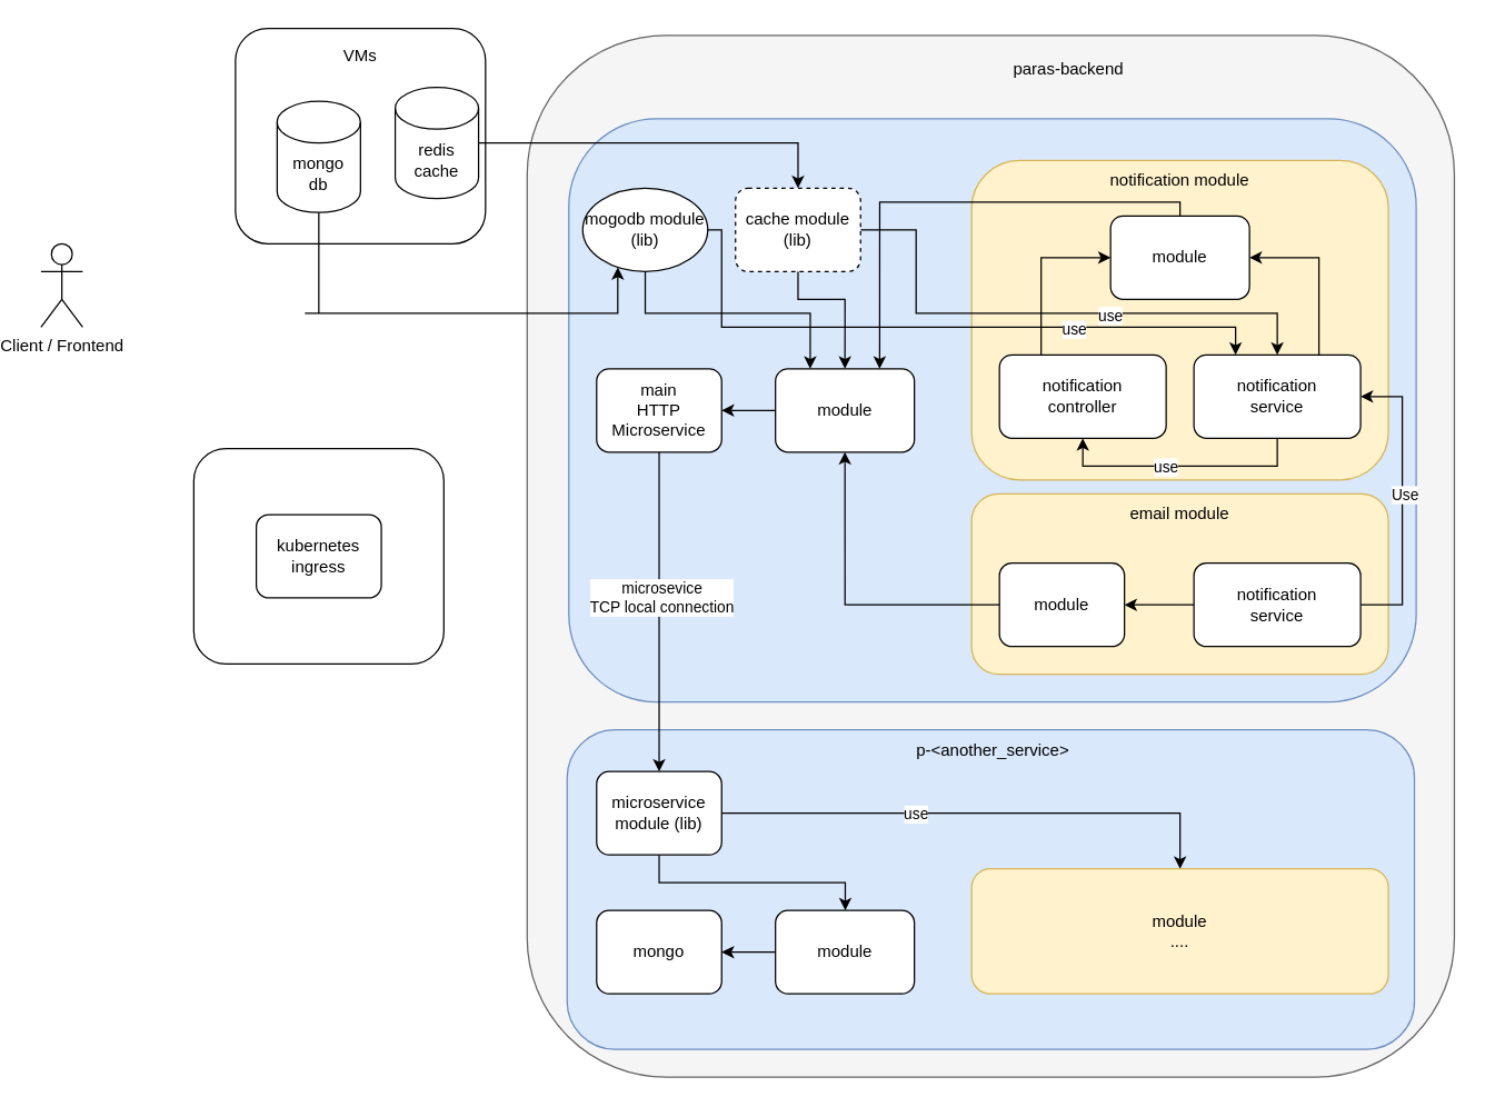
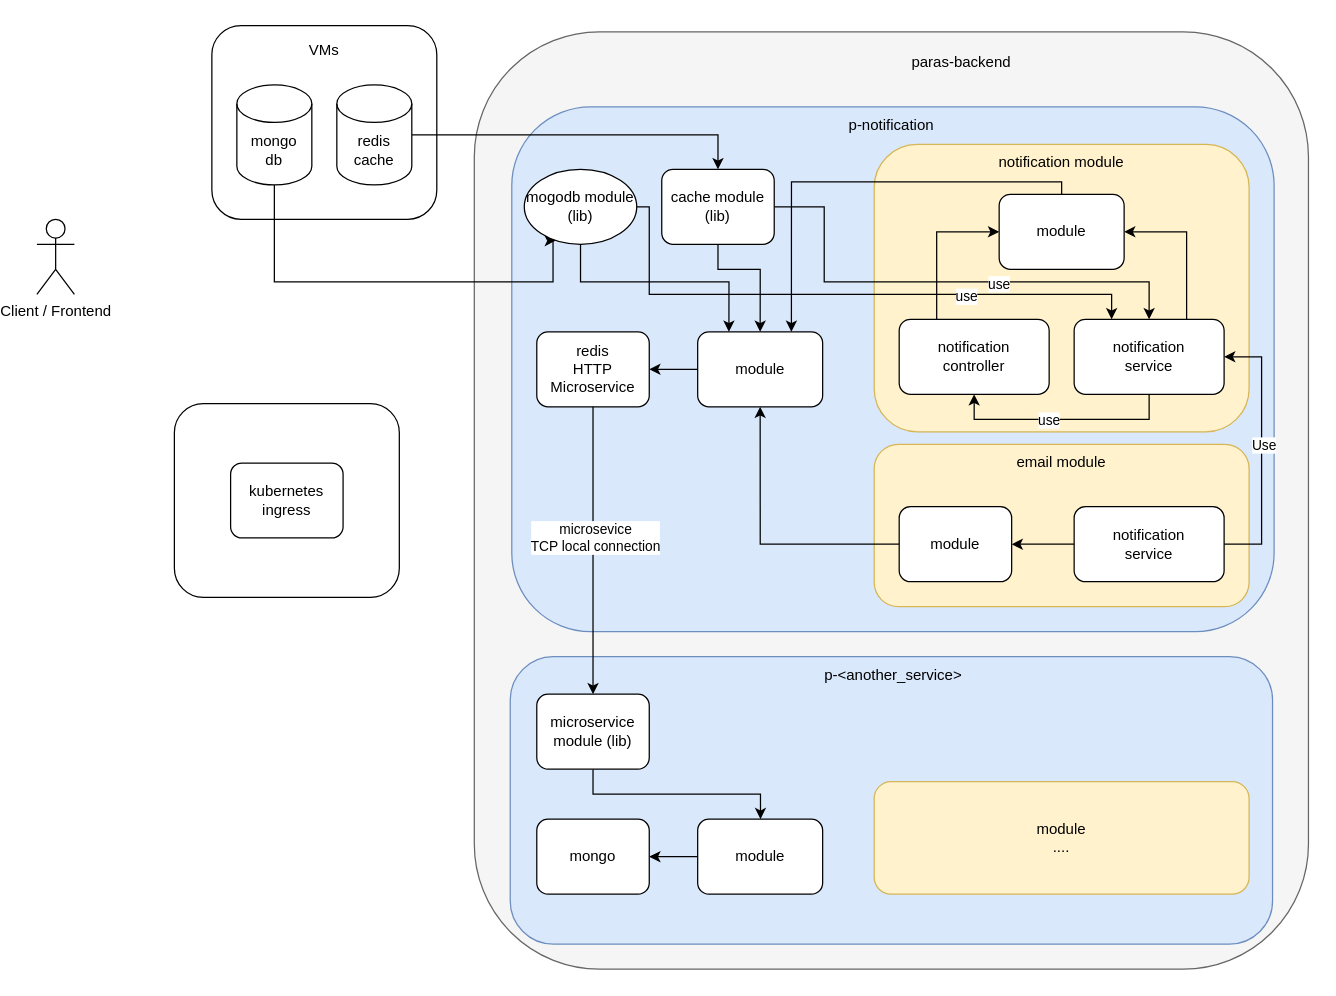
  <mxCell id="0" />
  <mxCell id="1" parent="0" />
  <mxCell id="2" value="" style="rounded=1;whiteSpace=wrap;html=1;" vertex="1" parent="1"><mxGeometry x="160" y="20" width="180" height="155" as="geometry" /></mxCell>
  <mxCell id="3" value="" style="rounded=1;whiteSpace=wrap;html=1;fillColor=#f5f5f5;fontColor=#333333;strokeColor=#666666;" vertex="1" parent="1"><mxGeometry x="370" y="25" width="667.5" height="750" as="geometry" /></mxCell>
  <mxCell id="4" value="" style="rounded=1;whiteSpace=wrap;html=1;fillColor=#dae8fc;strokeColor=#6c8ebf;" vertex="1" parent="1"><mxGeometry x="400" y="85" width="610" height="420" as="geometry" /></mxCell>
  <mxCell id="5" value="Client / Frontend" style="shape=umlActor;verticalLabelPosition=bottom;verticalAlign=top;html=1;outlineConnect=0;" vertex="1" parent="1"><mxGeometry x="20" y="175" width="30" height="60" as="geometry" /></mxCell>
  <mxCell id="6" style="edgeStyle=orthogonalEdgeStyle;rounded=0;orthogonalLoop=1;jettySize=auto;html=1;exitX=0;exitY=0.5;exitDx=0;exitDy=0;" edge="1" parent="1" source="7" target="32"><mxGeometry relative="1" as="geometry" /></mxCell>
  <mxCell id="7" value="module" style="rounded=1;whiteSpace=wrap;html=1;" vertex="1" parent="1"><mxGeometry x="548.75" y="265" width="100" height="60" as="geometry" /></mxCell>
  <mxCell id="8" style="edgeStyle=orthogonalEdgeStyle;rounded=0;orthogonalLoop=1;jettySize=auto;html=1;exitX=0.5;exitY=1;exitDx=0;exitDy=0;exitPerimeter=0;entryX=0.25;entryY=1;entryDx=0;entryDy=0;" edge="1" parent="1" source="9" target="35"><mxGeometry relative="1" as="geometry"><Array as="points"><mxPoint x="210" y="225" /><mxPoint x="433" y="225" /></Array></mxGeometry></mxCell>
- <mxCell id="9" value="mongo&lt;br&gt;db" style="shape=cylinder3;whiteSpace=wrap;html=1;boundedLbl=1;backgroundOutline=1;size=15;" vertex="1" parent="1"><mxGeometry x="190" y="72.5" width="60" height="80" as="geometry" /></mxCell>
+ <mxCell id="9" value="mongo&lt;br&gt;db" style="shape=cylinder3;whiteSpace=wrap;html=1;boundedLbl=1;backgroundOutline=1;size=15;" vertex="1" parent="1"><mxGeometry x="180" y="67.5" width="60" height="80" as="geometry" /></mxCell>
  <mxCell id="10" value="" style="rounded=1;whiteSpace=wrap;html=1;fillColor=#fff2cc;strokeColor=#d6b656;" vertex="1" parent="1"><mxGeometry x="690" y="115" width="300" height="230" as="geometry" /></mxCell>
  <mxCell id="11" style="edgeStyle=orthogonalEdgeStyle;rounded=0;orthogonalLoop=1;jettySize=auto;html=1;exitX=0.25;exitY=0;exitDx=0;exitDy=0;entryX=0;entryY=0.5;entryDx=0;entryDy=0;" edge="1" parent="1" source="12" target="18"><mxGeometry relative="1" as="geometry" /></mxCell>
  <mxCell id="12" value="notification&lt;br&gt;controller" style="rounded=1;whiteSpace=wrap;html=1;" vertex="1" parent="1"><mxGeometry x="710" y="255" width="120" height="60" as="geometry" /></mxCell>
  <mxCell id="13" style="edgeStyle=orthogonalEdgeStyle;rounded=0;orthogonalLoop=1;jettySize=auto;html=1;exitX=0.75;exitY=0;exitDx=0;exitDy=0;entryX=1;entryY=0.5;entryDx=0;entryDy=0;" edge="1" parent="1" source="16" target="18"><mxGeometry relative="1" as="geometry" /></mxCell>
  <mxCell id="14" style="edgeStyle=orthogonalEdgeStyle;rounded=0;orthogonalLoop=1;jettySize=auto;html=1;exitX=0.5;exitY=1;exitDx=0;exitDy=0;entryX=0.5;entryY=1;entryDx=0;entryDy=0;" edge="1" parent="1" source="16" target="12"><mxGeometry relative="1" as="geometry"><Array as="points"><mxPoint x="910" y="335" /><mxPoint x="770" y="335" /></Array></mxGeometry></mxCell>
  <mxCell id="15" value="use" style="edgeLabel;html=1;align=center;verticalAlign=middle;resizable=0;points=[];" vertex="1" connectable="0" parent="14"><mxGeometry x="0.096" y="-3" relative="1" as="geometry"><mxPoint x="-2" y="3" as="offset" /></mxGeometry></mxCell>
  <mxCell id="16" value="notification&lt;br&gt;service" style="rounded=1;whiteSpace=wrap;html=1;" vertex="1" parent="1"><mxGeometry x="850" y="255" width="120" height="60" as="geometry" /></mxCell>
  <mxCell id="17" style="edgeStyle=orthogonalEdgeStyle;rounded=0;orthogonalLoop=1;jettySize=auto;html=1;exitX=0.5;exitY=0;exitDx=0;exitDy=0;entryX=0.75;entryY=0;entryDx=0;entryDy=0;" edge="1" parent="1" source="18" target="7"><mxGeometry relative="1" as="geometry"><Array as="points"><mxPoint x="840" y="145" /><mxPoint x="624" y="145" /></Array></mxGeometry></mxCell>
  <mxCell id="18" value="module" style="rounded=1;whiteSpace=wrap;html=1;" vertex="1" parent="1"><mxGeometry x="790" y="155" width="100" height="60" as="geometry" /></mxCell>
  <mxCell id="19" value="notification module" style="text;html=1;strokeColor=none;fillColor=none;align=center;verticalAlign=middle;whiteSpace=wrap;rounded=0;" vertex="1" parent="1"><mxGeometry x="785" y="115" width="110" height="30" as="geometry" /></mxCell>
+ <mxCell id="20" value="p-notification" style="text;html=1;strokeColor=none;fillColor=none;align=center;verticalAlign=middle;whiteSpace=wrap;rounded=0;" vertex="1" parent="1"><mxGeometry x="648.75" y="85" width="110" height="30" as="geometry" /></mxCell>
  <mxCell id="21" value="" style="rounded=1;whiteSpace=wrap;html=1;fillColor=#fff2cc;strokeColor=#d6b656;" vertex="1" parent="1"><mxGeometry x="690" y="355" width="300" height="130" as="geometry" /></mxCell>
  <mxCell id="22" style="edgeStyle=orthogonalEdgeStyle;rounded=0;orthogonalLoop=1;jettySize=auto;html=1;exitX=0;exitY=0.5;exitDx=0;exitDy=0;entryX=1;entryY=0.5;entryDx=0;entryDy=0;" edge="1" parent="1" source="24" target="26"><mxGeometry relative="1" as="geometry" /></mxCell>
  <mxCell id="23" style="edgeStyle=orthogonalEdgeStyle;rounded=0;orthogonalLoop=1;jettySize=auto;html=1;exitX=1;exitY=0.5;exitDx=0;exitDy=0;entryX=1;entryY=0.5;entryDx=0;entryDy=0;" edge="1" parent="1" source="24" target="16"><mxGeometry relative="1" as="geometry"><Array as="points"><mxPoint x="1000" y="435" /><mxPoint x="1000" y="285" /></Array></mxGeometry></mxCell>
  <mxCell id="24" value="notification&lt;br&gt;service" style="rounded=1;whiteSpace=wrap;html=1;" vertex="1" parent="1"><mxGeometry x="850" y="405" width="120" height="60" as="geometry" /></mxCell>
  <mxCell id="25" style="edgeStyle=orthogonalEdgeStyle;rounded=0;orthogonalLoop=1;jettySize=auto;html=1;exitX=0;exitY=0.5;exitDx=0;exitDy=0;entryX=0.5;entryY=1;entryDx=0;entryDy=0;" edge="1" parent="1" source="26" target="7"><mxGeometry relative="1" as="geometry" /></mxCell>
  <mxCell id="26" value="module" style="rounded=1;whiteSpace=wrap;html=1;" vertex="1" parent="1"><mxGeometry x="710" y="405" width="90" height="60" as="geometry" /></mxCell>
  <mxCell id="27" value="email module" style="text;html=1;strokeColor=none;fillColor=none;align=center;verticalAlign=middle;whiteSpace=wrap;rounded=0;" vertex="1" parent="1"><mxGeometry x="785" y="355" width="110" height="30" as="geometry" /></mxCell>
  <mxCell id="28" value="paras-backend" style="text;html=1;strokeColor=none;fillColor=none;align=center;verticalAlign=middle;whiteSpace=wrap;rounded=0;" vertex="1" parent="1"><mxGeometry x="705" y="35" width="110" height="30" as="geometry" /></mxCell>
  <mxCell id="29" value="VMs" style="text;html=1;strokeColor=none;fillColor=none;align=center;verticalAlign=middle;whiteSpace=wrap;rounded=0;" vertex="1" parent="1"><mxGeometry x="195" y="25" width="110" height="30" as="geometry" /></mxCell>
  <mxCell id="30" style="edgeStyle=orthogonalEdgeStyle;rounded=0;orthogonalLoop=1;jettySize=auto;html=1;exitX=1;exitY=0.5;exitDx=0;exitDy=0;exitPerimeter=0;entryX=0.5;entryY=0;entryDx=0;entryDy=0;" edge="1" parent="1" source="31" target="38"><mxGeometry relative="1" as="geometry" /></mxCell>
- <mxCell id="31" value="redis&lt;br&gt;cache" style="shape=cylinder3;whiteSpace=wrap;html=1;boundedLbl=1;backgroundOutline=1;size=15;" vertex="1" parent="1"><mxGeometry x="275" y="62.5" width="60" height="80" as="geometry" /></mxCell>
- <mxCell id="32" value="main&lt;br&gt;HTTP&lt;br&gt;Microservice" style="rounded=1;whiteSpace=wrap;html=1;" vertex="1" parent="1"><mxGeometry x="420" y="265" width="90" height="60" as="geometry" /></mxCell>
+ <mxCell id="31" value="redis&lt;br&gt;cache" style="shape=cylinder3;whiteSpace=wrap;html=1;boundedLbl=1;backgroundOutline=1;size=15;" vertex="1" parent="1"><mxGeometry x="260" y="67.5" width="60" height="80" as="geometry" /></mxCell>
+ <mxCell id="32" value="redis&lt;br&gt;HTTP&lt;br&gt;Microservice" style="rounded=1;whiteSpace=wrap;html=1;" vertex="1" parent="1"><mxGeometry x="420" y="265" width="90" height="60" as="geometry" /></mxCell>
  <mxCell id="33" style="edgeStyle=orthogonalEdgeStyle;rounded=0;orthogonalLoop=1;jettySize=auto;html=1;exitX=0.5;exitY=1;exitDx=0;exitDy=0;entryX=0.25;entryY=0;entryDx=0;entryDy=0;" edge="1" parent="1" source="35" target="7"><mxGeometry relative="1" as="geometry"><Array as="points"><mxPoint x="455" y="225" /><mxPoint x="574" y="225" /></Array></mxGeometry></mxCell>
  <mxCell id="34" style="edgeStyle=orthogonalEdgeStyle;rounded=0;orthogonalLoop=1;jettySize=auto;html=1;exitX=1;exitY=0.5;exitDx=0;exitDy=0;entryX=0.25;entryY=0;entryDx=0;entryDy=0;" edge="1" parent="1" source="35" target="16"><mxGeometry relative="1" as="geometry"><Array as="points"><mxPoint x="510" y="165" /><mxPoint x="510" y="235" /><mxPoint x="880" y="235" /></Array></mxGeometry></mxCell>
  <mxCell id="35" value="mogodb module (lib)" style="ellipse;whiteSpace=wrap;html=1;" vertex="1" parent="1"><mxGeometry x="410" y="135" width="90" height="60" as="geometry" /></mxCell>
  <mxCell id="36" style="edgeStyle=orthogonalEdgeStyle;rounded=0;orthogonalLoop=1;jettySize=auto;html=1;exitX=0.5;exitY=1;exitDx=0;exitDy=0;entryX=0.5;entryY=0;entryDx=0;entryDy=0;" edge="1" parent="1" source="38" target="7"><mxGeometry relative="1" as="geometry"><Array as="points"><mxPoint x="565" y="215" /><mxPoint x="599" y="215" /></Array></mxGeometry></mxCell>
  <mxCell id="37" style="edgeStyle=orthogonalEdgeStyle;rounded=0;orthogonalLoop=1;jettySize=auto;html=1;exitX=1;exitY=0.5;exitDx=0;exitDy=0;entryX=0.5;entryY=0;entryDx=0;entryDy=0;" edge="1" parent="1" source="38" target="16"><mxGeometry relative="1" as="geometry"><Array as="points"><mxPoint x="650" y="165" /><mxPoint x="650" y="225" /><mxPoint x="910" y="225" /></Array></mxGeometry></mxCell>
- <mxCell id="38" value="cache module&lt;br&gt;(lib)" style="rounded=1;whiteSpace=wrap;html=1;dashed=1;" vertex="1" parent="1"><mxGeometry x="520" y="135" width="90" height="60" as="geometry" /></mxCell>
+ <mxCell id="38" value="cache module&lt;br&gt;(lib)" style="rounded=1;whiteSpace=wrap;html=1;" vertex="1" parent="1"><mxGeometry x="520" y="135" width="90" height="60" as="geometry" /></mxCell>
  <mxCell id="39" value="" style="rounded=1;whiteSpace=wrap;html=1;fillColor=#dae8fc;strokeColor=#6c8ebf;" vertex="1" parent="1"><mxGeometry x="398.75" y="525" width="610" height="230" as="geometry" /></mxCell>
  <mxCell id="40" value="p-&amp;lt;another_service&amp;gt;" style="text;html=1;strokeColor=none;fillColor=none;align=center;verticalAlign=middle;whiteSpace=wrap;rounded=0;" vertex="1" parent="1"><mxGeometry x="635.62" y="525" width="138.75" height="30" as="geometry" /></mxCell>
  <mxCell id="41" value="mongo" style="rounded=1;whiteSpace=wrap;html=1;" vertex="1" parent="1"><mxGeometry x="420" y="655" width="90" height="60" as="geometry" /></mxCell>
  <mxCell id="42" value="" style="rounded=1;whiteSpace=wrap;html=1;" vertex="1" parent="1"><mxGeometry x="130" y="322.5" width="180" height="155" as="geometry" /></mxCell>
  <mxCell id="43" value="kubernetes&lt;br&gt;ingress" style="rounded=1;whiteSpace=wrap;html=1;" vertex="1" parent="1"><mxGeometry x="175" y="370" width="90" height="60" as="geometry" /></mxCell>
  <mxCell id="44" value="Use" style="edgeLabel;html=1;align=center;verticalAlign=middle;resizable=0;points=[];" vertex="1" connectable="0" parent="1"><mxGeometry x="999.998" y="355" as="geometry"><mxPoint x="2" as="offset" /></mxGeometry></mxCell>
  <mxCell id="45" value="use" style="edgeLabel;html=1;align=center;verticalAlign=middle;resizable=0;points=[];" vertex="1" connectable="0" parent="1"><mxGeometry x="758.748" y="265" as="geometry"><mxPoint x="5" y="-29" as="offset" /></mxGeometry></mxCell>
  <mxCell id="46" value="use" style="edgeLabel;html=1;align=center;verticalAlign=middle;resizable=0;points=[];" vertex="1" connectable="0" parent="1"><mxGeometry x="784.998" y="255" as="geometry"><mxPoint x="5" y="-29" as="offset" /></mxGeometry></mxCell>
  <mxCell id="47" style="edgeStyle=orthogonalEdgeStyle;rounded=0;orthogonalLoop=1;jettySize=auto;html=1;exitX=0;exitY=0.5;exitDx=0;exitDy=0;entryX=1;entryY=0.5;entryDx=0;entryDy=0;" edge="1" parent="1" source="48" target="41"><mxGeometry relative="1" as="geometry" /></mxCell>
  <mxCell id="48" value="module" style="rounded=1;whiteSpace=wrap;html=1;" vertex="1" parent="1"><mxGeometry x="548.75" y="655" width="100" height="60" as="geometry" /></mxCell>
  <mxCell id="49" style="edgeStyle=orthogonalEdgeStyle;rounded=0;orthogonalLoop=1;jettySize=auto;html=1;exitX=0.5;exitY=1;exitDx=0;exitDy=0;" edge="1" parent="1" source="52" target="48"><mxGeometry relative="1" as="geometry"><Array as="points"><mxPoint x="465" y="635" /><mxPoint x="599" y="635" /></Array></mxGeometry></mxCell>
- <mxCell id="50" style="edgeStyle=orthogonalEdgeStyle;rounded=0;orthogonalLoop=1;jettySize=auto;html=1;exitX=1;exitY=0.5;exitDx=0;exitDy=0;" edge="1" parent="1" source="52" target="55"><mxGeometry relative="1" as="geometry" /></mxCell>
- <mxCell id="51" value="use" style="edgeLabel;html=1;align=center;verticalAlign=middle;resizable=0;points=[];" vertex="1" connectable="0" parent="50"><mxGeometry x="-0.235" y="-4" relative="1" as="geometry"><mxPoint x="-3" y="-4" as="offset" /></mxGeometry></mxCell>
  <mxCell id="52" value="microservice module (lib)" style="rounded=1;whiteSpace=wrap;html=1;" vertex="1" parent="1"><mxGeometry x="420" y="555" width="90" height="60" as="geometry" /></mxCell>
  <mxCell id="53" style="edgeStyle=orthogonalEdgeStyle;rounded=0;orthogonalLoop=1;jettySize=auto;html=1;exitX=0.5;exitY=1;exitDx=0;exitDy=0;" edge="1" parent="1" source="32" target="52"><mxGeometry relative="1" as="geometry" /></mxCell>
  <mxCell id="54" value="microsevice&lt;br&gt;TCP local connection" style="edgeLabel;html=1;align=center;verticalAlign=middle;resizable=0;points=[];" vertex="1" connectable="0" parent="53"><mxGeometry x="-0.096" y="1" relative="1" as="geometry"><mxPoint as="offset" /></mxGeometry></mxCell>
  <mxCell id="55" value="module&lt;br&gt;...." style="rounded=1;whiteSpace=wrap;html=1;fillColor=#fff2cc;strokeColor=#d6b656;" vertex="1" parent="1"><mxGeometry x="690" y="625" width="300" height="90" as="geometry" /></mxCell>
